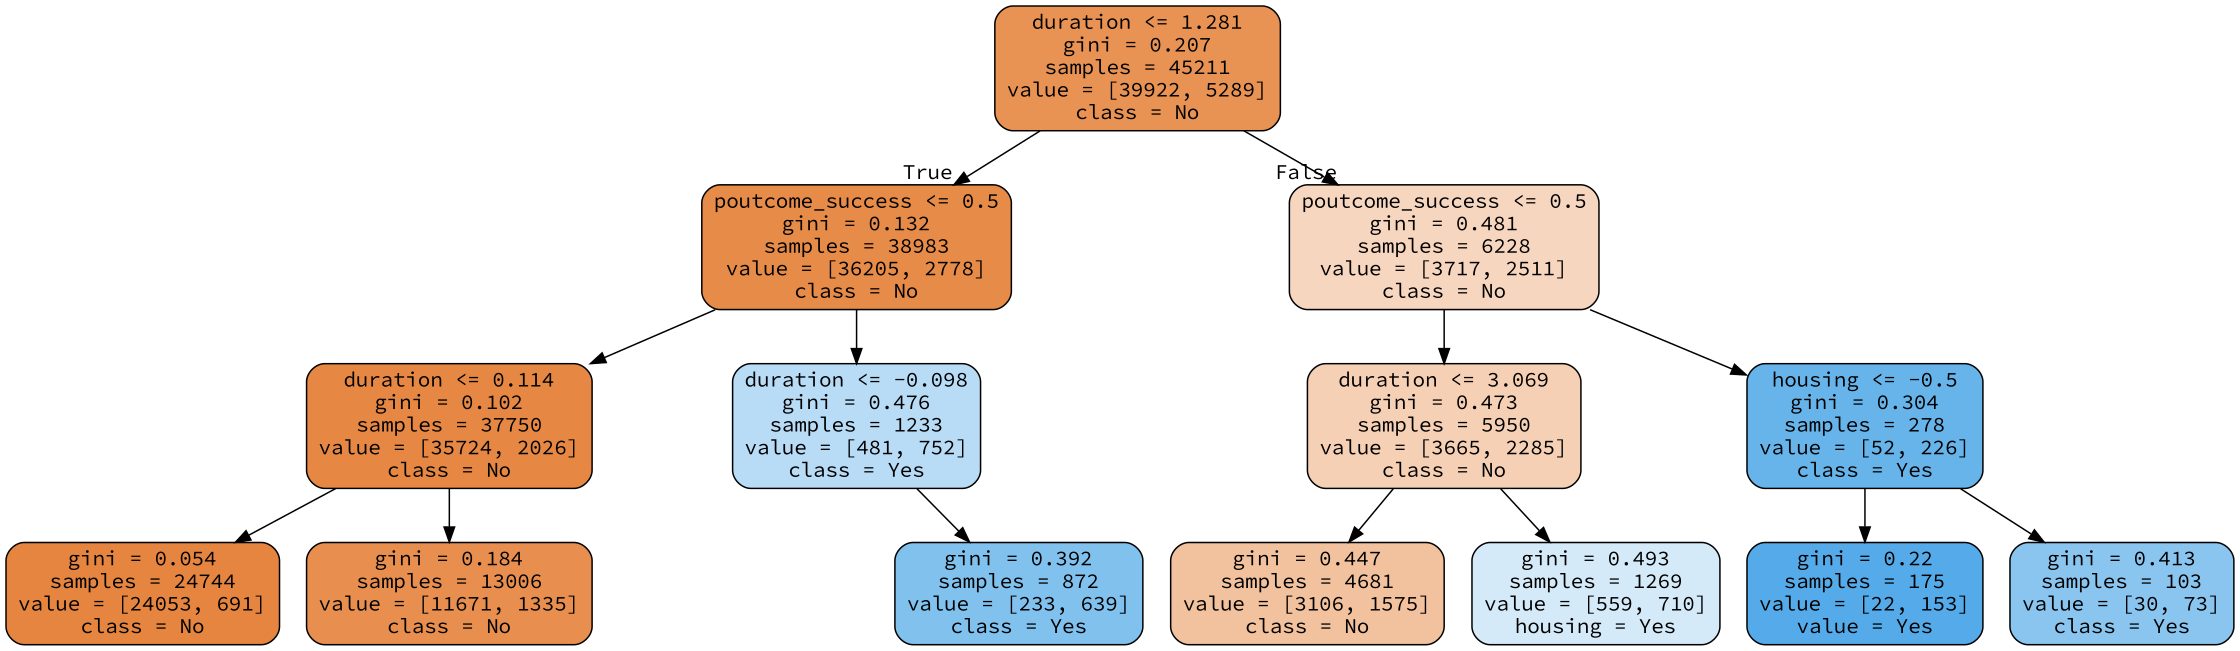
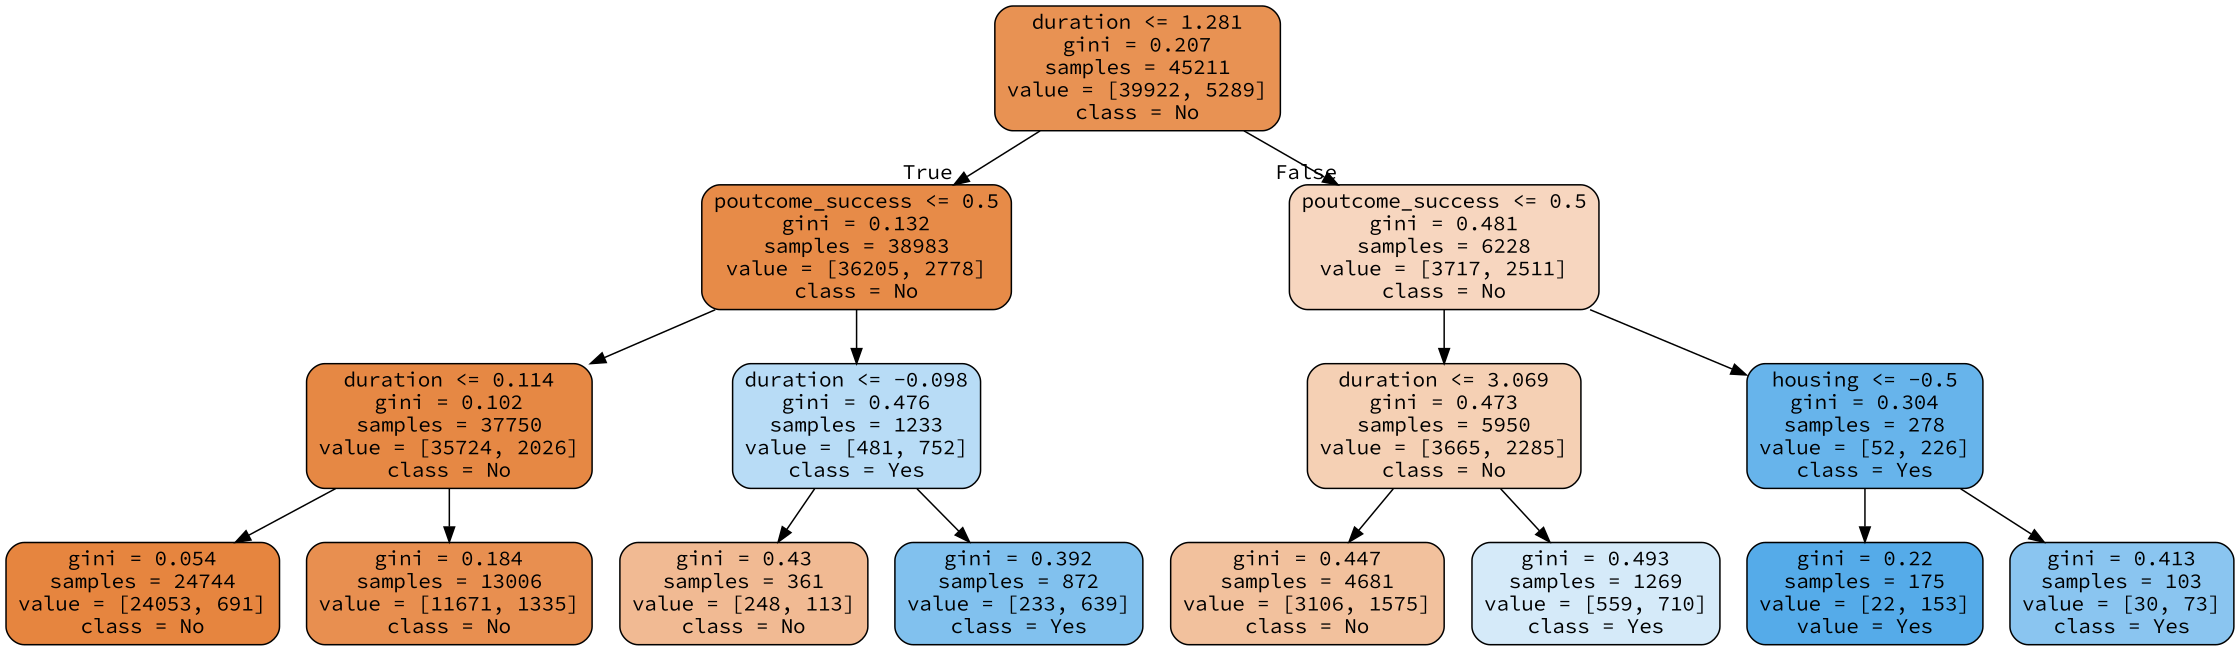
  digraph {
    fontname="Source Code Pro"
    node [color=black fontname="Source Code Pro" shape=box style="filled, rounded"]
    edge [fontname="Source Code Pro"]
    n1 [fillcolor="#e89253" label="duration <= 1.281\ngini = 0.207\nsamples = 45211\nvalue = [39922, 5289]\nclass = No"]
    n2 [fillcolor="#e78b48" label="poutcome_success <= 0.5\ngini = 0.132\nsamples = 38983\nvalue = [36205, 2778]\nclass = No"]
    n3 [fillcolor="#f7d6bf" label="poutcome_success <= 0.5\ngini = 0.481\nsamples = 6228\nvalue = [3717, 2511]\nclass = No"]
    n4 [fillcolor="#e68844" label="duration <= 0.114\ngini = 0.102\nsamples = 37750\nvalue = [35724, 2026]\nclass = No"]
    n5 [fillcolor="#b8dcf6" label="duration <= -0.098\ngini = 0.476\nsamples = 1233\nvalue = [481, 752]\nclass = Yes"]
    n6 [fillcolor="#f5d0b4" label="duration <= 3.069\ngini = 0.473\nsamples = 5950\nvalue = [3665, 2285]\nclass = No"]
    n7 [fillcolor="#67b4eb" label="housing <= -0.5\ngini = 0.304\nsamples = 278\nvalue = [52, 226]\nclass = Yes"]
    n8 [fillcolor="#e6853f" label="gini = 0.054\nsamples = 24744\nvalue = [24053, 691]\nclass = No"]
    n9 [fillcolor="#e88f50" label="gini = 0.184\nsamples = 13006\nvalue = [11671, 1335]\nclass = No"]
+   n10 [fillcolor="#f1ba93" label="gini = 0.43\nsamples = 361\nvalue = [248, 113]\nclass = No"]
    n11 [fillcolor="#81c1ee" label="gini = 0.392\nsamples = 872\nvalue = [233, 639]\nclass = Yes"]
    n12 [fillcolor="#f2c19d" label="gini = 0.447\nsamples = 4681\nvalue = [3106, 1575]\nclass = No"]
-   n13 [fillcolor="#d5eaf9" label="gini = 0.493\nsamples = 1269\nvalue = [559, 710]\nhousing = Yes"]
+   n13 [fillcolor="#d5eaf9" label="gini = 0.493\nsamples = 1269\nvalue = [559, 710]\nclass = Yes"]
    n14 [fillcolor="#55abe9" label="gini = 0.22\nsamples = 175\nvalue = [22, 153]\nvalue = Yes"]
    n15 [fillcolor="#8ac5f0" label="gini = 0.413\nsamples = 103\nvalue = [30, 73]\nclass = Yes"]
    n1 -> n2 [headlabel=True labelangle=45 labeldistance=2.5]
    n1 -> n3 [headlabel=False labelangle=-45 labeldistance=2.5]
    n2 -> n4
    n2 -> n5
    n3 -> n6
    n3 -> n7
    n4 -> n8
    n4 -> n9
+   n5 -> n10
    n5 -> n11
    n6 -> n12
    n6 -> n13
    n7 -> n14
    n7 -> n15
  }
